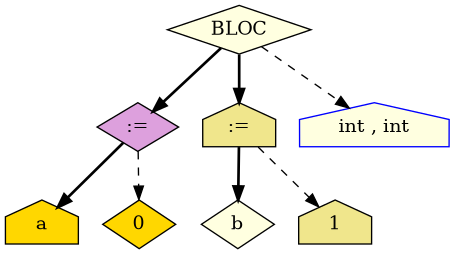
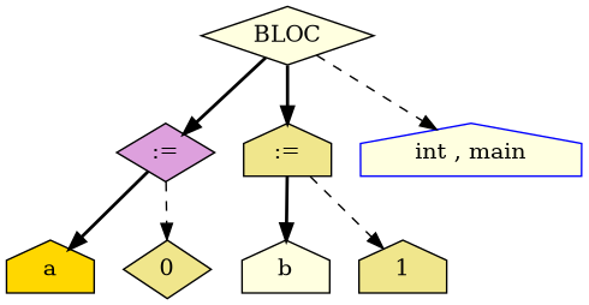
  digraph {
    node [color=black fillcolor=lightyellow shape=house style="solid,filled"]
    edge [style=bold]
    n1 [fillcolor=gold label=a]
-   n2 [fillcolor=gold label=0 shape=diamond]
+   n2 [fillcolor=khaki label=0 shape=diamond]
    n3 [fillcolor=plum label=":=" shape=diamond]
-   n4 [label=b shape=diamond]
+   n4 [label=b]
    n5 [fillcolor=khaki label=1]
    n6 [fillcolor=khaki label=":="]
    n7 [label=BLOC shape=diamond]
-   n8 [color=blue label="int , int"]
+   n8 [color=blue label="int , main"]
    n3 -> n1
    n3 -> n2 [style=dashed]
    n6 -> n4
    n6 -> n5 [style=dashed]
    n7 -> n3
    n7 -> n6
    n7 -> n8 [style=dashed]
  }
